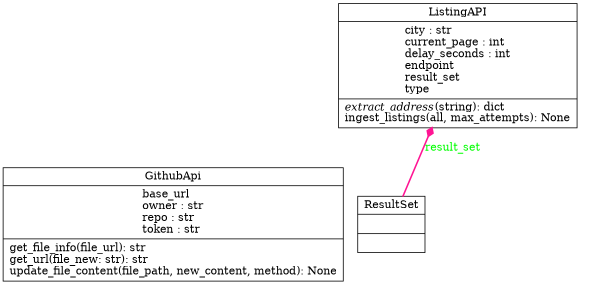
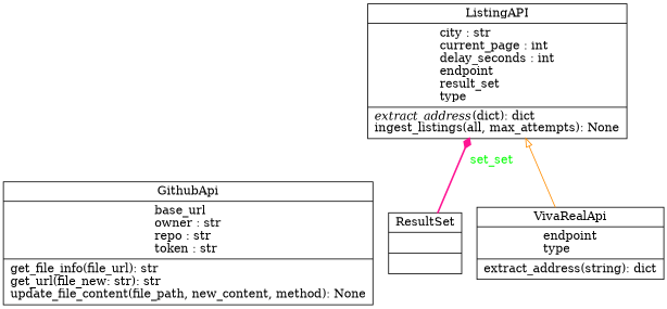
  digraph {
    rankdir=BT
    node [color=black fontcolor=black shape=record style=solid]
    edge [arrowtail=none]
    n1 [label=<{GithubApi|base_url<br ALIGN="LEFT"/>owner : str<br ALIGN="LEFT"/>repo : str<br ALIGN="LEFT"/>token : str<br ALIGN="LEFT"/>|get_file_info(file_url): str<br ALIGN="LEFT"/>get_url(file_new: str): str<br ALIGN="LEFT"/>update_file_content(file_path, new_content, method): None<br ALIGN="LEFT"/>}>]
-   n2 [label=<{ListingAPI|city : str<br ALIGN="LEFT"/>current_page : int<br ALIGN="LEFT"/>delay_seconds : int<br ALIGN="LEFT"/>endpoint<br ALIGN="LEFT"/>result_set<br ALIGN="LEFT"/>type<br ALIGN="LEFT"/>|<I>extract_address</I>(string): dict<br ALIGN="LEFT"/>ingest_listings(all, max_attempts): None<br ALIGN="LEFT"/>}>]
+   n2 [label=<{ListingAPI|city : str<br ALIGN="LEFT"/>current_page : int<br ALIGN="LEFT"/>delay_seconds : int<br ALIGN="LEFT"/>endpoint<br ALIGN="LEFT"/>result_set<br ALIGN="LEFT"/>type<br ALIGN="LEFT"/>|<I>extract_address</I>(dict): dict<br ALIGN="LEFT"/>ingest_listings(all, max_attempts): None<br ALIGN="LEFT"/>}>]
    n3 [label=<{ResultSet|<br ALIGN="LEFT"/>|}>]
-   n3 -> n2 [arrowhead=diamond color=deeppink fontcolor=green label=result_set style=bold]
+   n4 [label=<{VivaRealApi|endpoint<br ALIGN="LEFT"/>type<br ALIGN="LEFT"/>|extract_address(string): dict<br ALIGN="LEFT"/>}>]
+   n3 -> n2 [arrowhead=diamond color=deeppink fontcolor=green label=set_set style=bold]
+   n4 -> n2 [arrowhead=empty color=darkorange style=solid]
  }
